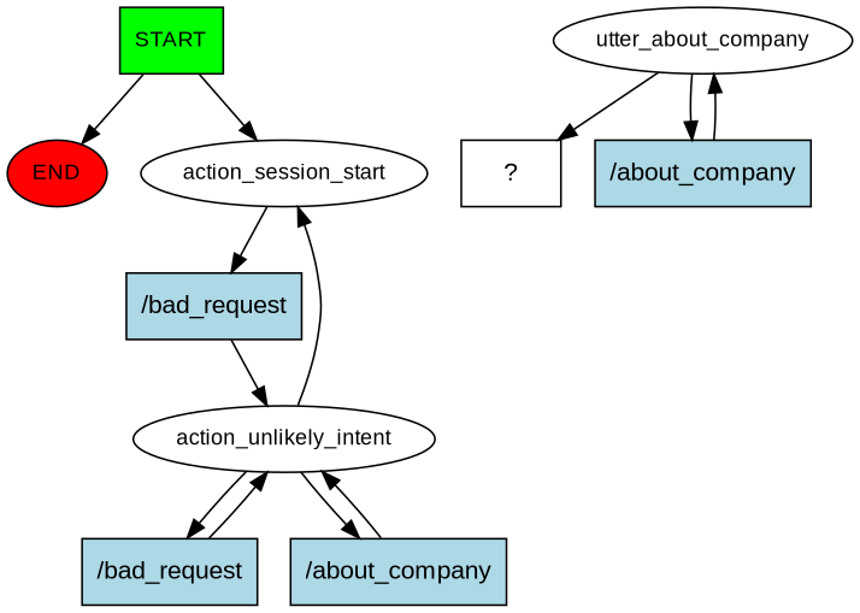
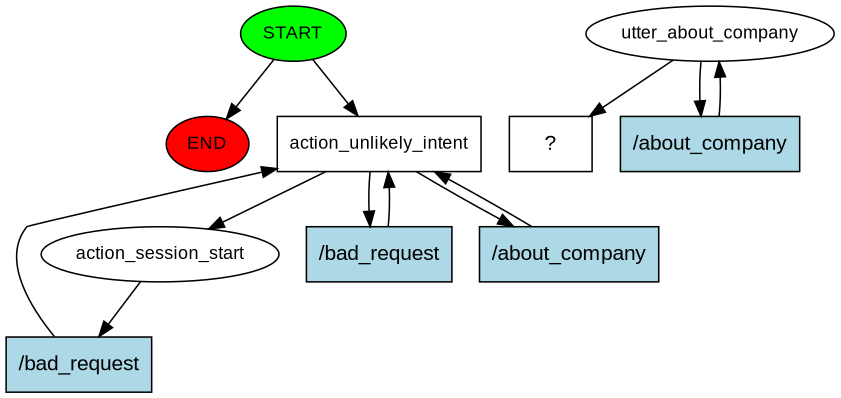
  digraph {
    fontname="Liberation Sans"
    node [fontname="Liberation Sans" style=filled]
    edge [fontname="Liberation Sans"]
-   n1 [fillcolor=green fontsize=12 label=START shape=box]
+   n1 [fillcolor=green fontsize=12 label=START]
    n2 [fillcolor=red fontsize=12 label=END]
    n3 [fontsize=12 label=action_session_start style=""]
    n4 [fillcolor=lightblue label="/bad_request" shape=rect]
-   n5 [fontsize=12 label=action_unlikely_intent style=""]
+   n5 [fontsize=12 label=action_unlikely_intent shape=box style=""]
    n6 [fillcolor=lightblue label="/bad_request" shape=rect]
    n7 [fillcolor=lightblue label="/about_company" shape=rect]
    n8 [fontsize=12 label=utter_about_company style=""]
    n9 [label="  ?  " shape=rect style=""]
    n10 [fillcolor=lightblue label="/about_company" shape=rect]
    n1 -> n2
-   n1 -> n3
+   n1 -> n5
    n3 -> n4
    n4 -> n5
    n5 -> n3
    n5 -> n6
    n5 -> n7
    n6 -> n5
    n7 -> n5
    n8 -> n9
    n8 -> n10
    n10 -> n8
  }
